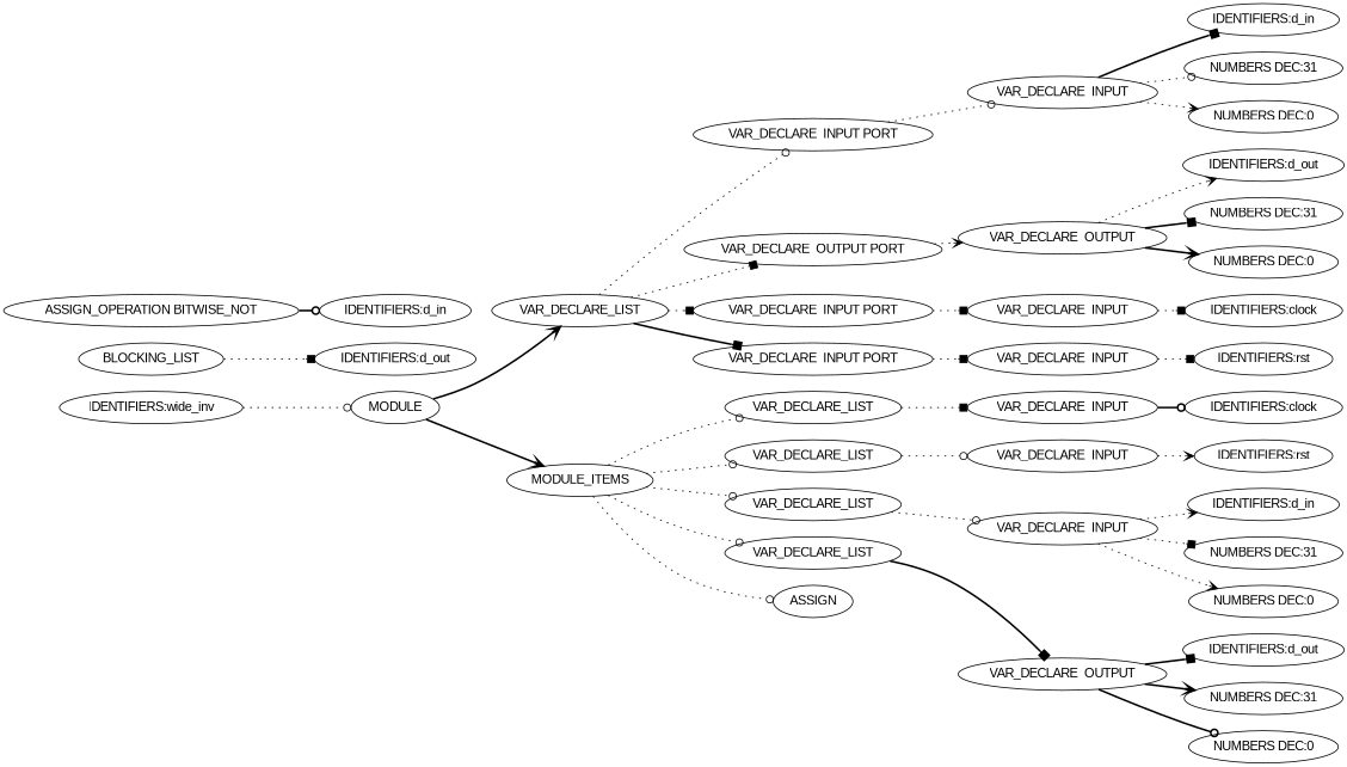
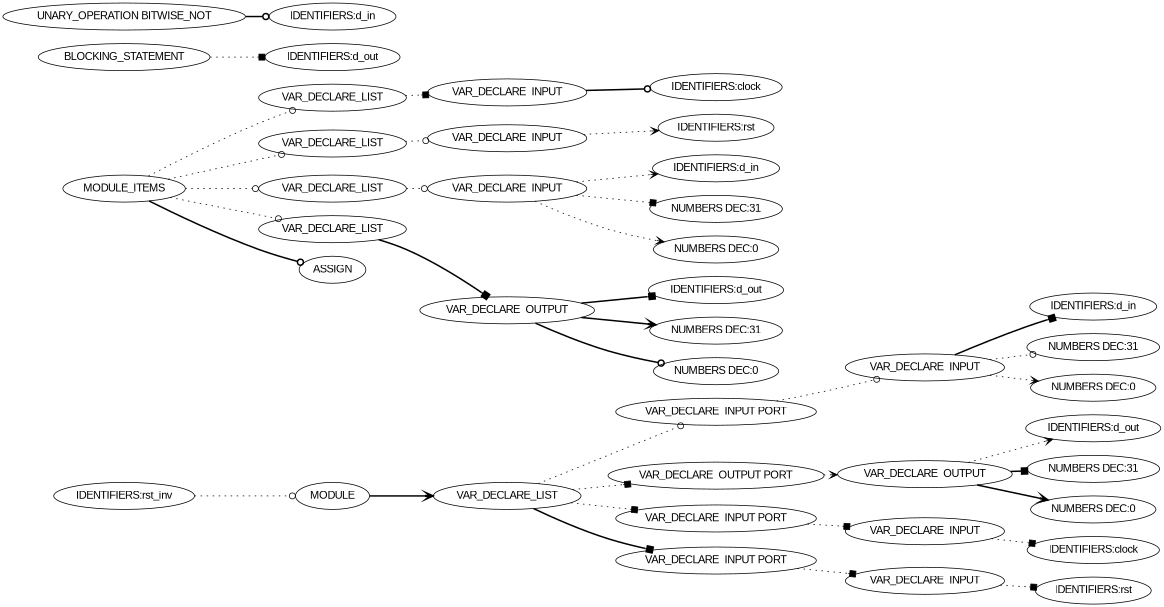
  digraph {
    fontname="Liberation Sans"
    rankdir=LR
    ranksep=.25
    node [fontname="Liberation Sans"]
    edge [arrowhead=odot fontname="Liberation Sans" style=dotted]
    n1 [label=MODULE]
    n2 [label=VAR_DECLARE_LIST]
    n3 [label=MODULE_ITEMS]
-   n4 [label="IDENTIFIERS:wide_inv"]
+   n4 [label="IDENTIFIERS:rst_inv"]
    n5 [label="VAR_DECLARE  INPUT PORT"]
    n6 [label="VAR_DECLARE  OUTPUT PORT"]
    n7 [label="VAR_DECLARE  INPUT PORT"]
    n8 [label="VAR_DECLARE  INPUT PORT"]
    n9 [label=VAR_DECLARE_LIST]
    n10 [label=VAR_DECLARE_LIST]
    n11 [label=VAR_DECLARE_LIST]
    n12 [label=VAR_DECLARE_LIST]
    n13 [label=ASSIGN]
    n14 [label="VAR_DECLARE  INPUT"]
    n15 [label="VAR_DECLARE  OUTPUT"]
    n16 [label="VAR_DECLARE  INPUT"]
    n17 [label="VAR_DECLARE  INPUT"]
    n18 [label="IDENTIFIERS:d_in"]
    n19 [label="NUMBERS DEC:31"]
    n20 [label="NUMBERS DEC:0"]
    n21 [label="IDENTIFIERS:d_out"]
    n22 [label="NUMBERS DEC:31"]
    n23 [label="NUMBERS DEC:0"]
    n24 [label="IDENTIFIERS:clock"]
    n25 [label="IDENTIFIERS:rst"]
    n26 [label="VAR_DECLARE  INPUT"]
    n27 [label="VAR_DECLARE  INPUT"]
    n28 [label="VAR_DECLARE  INPUT"]
    n29 [label="VAR_DECLARE  OUTPUT"]
    n30 [label="IDENTIFIERS:clock"]
    n31 [label="IDENTIFIERS:rst"]
    n32 [label="IDENTIFIERS:d_in"]
    n33 [label="NUMBERS DEC:31"]
    n34 [label="NUMBERS DEC:0"]
    n35 [label="IDENTIFIERS:d_out"]
    n36 [label="NUMBERS DEC:31"]
    n37 [label="NUMBERS DEC:0"]
-   n38 [label=BLOCKING_LIST]
+   n38 [label=BLOCKING_STATEMENT]
    n39 [label="IDENTIFIERS:d_out"]
-   n40 [label="ASSIGN_OPERATION BITWISE_NOT"]
+   n40 [label="UNARY_OPERATION BITWISE_NOT"]
    n41 [label="IDENTIFIERS:d_in"]
    n1 -> n2 [arrowhead=vee style=bold]
-   n1 -> n3 [arrowhead=vee style=bold]
    n2 -> n5
    n2 -> n6 [arrowhead=box]
    n2 -> n7 [arrowhead=box]
    n2 -> n8 [arrowhead=box style=bold]
    n3 -> n9
    n3 -> n10
    n3 -> n11
    n3 -> n12
-   n3 -> n13
+   n3 -> n13 [style=bold]
    n4 -> n1
    n5 -> n14
    n6 -> n15 [arrowhead=vee]
    n7 -> n16 [arrowhead=box]
    n8 -> n17 [arrowhead=box]
    n9 -> n26 [arrowhead=box]
    n10 -> n27
    n11 -> n28
    n12 -> n29 [arrowhead=box style=bold]
    n14 -> n18 [arrowhead=box style=bold]
    n14 -> n19
    n14 -> n20 [arrowhead=vee]
    n15 -> n21 [arrowhead=vee]
    n15 -> n22 [arrowhead=box style=bold]
    n15 -> n23 [arrowhead=vee style=bold]
    n16 -> n24 [arrowhead=box]
    n17 -> n25 [arrowhead=box]
    n26 -> n30 [style=bold]
    n27 -> n31 [arrowhead=vee]
    n28 -> n32 [arrowhead=vee]
    n28 -> n33 [arrowhead=box]
    n28 -> n34 [arrowhead=vee]
    n29 -> n35 [arrowhead=box style=bold]
    n29 -> n36 [arrowhead=vee style=bold]
    n29 -> n37 [style=bold]
    n38 -> n39 [arrowhead=box]
    n40 -> n41 [style=bold]
  }
